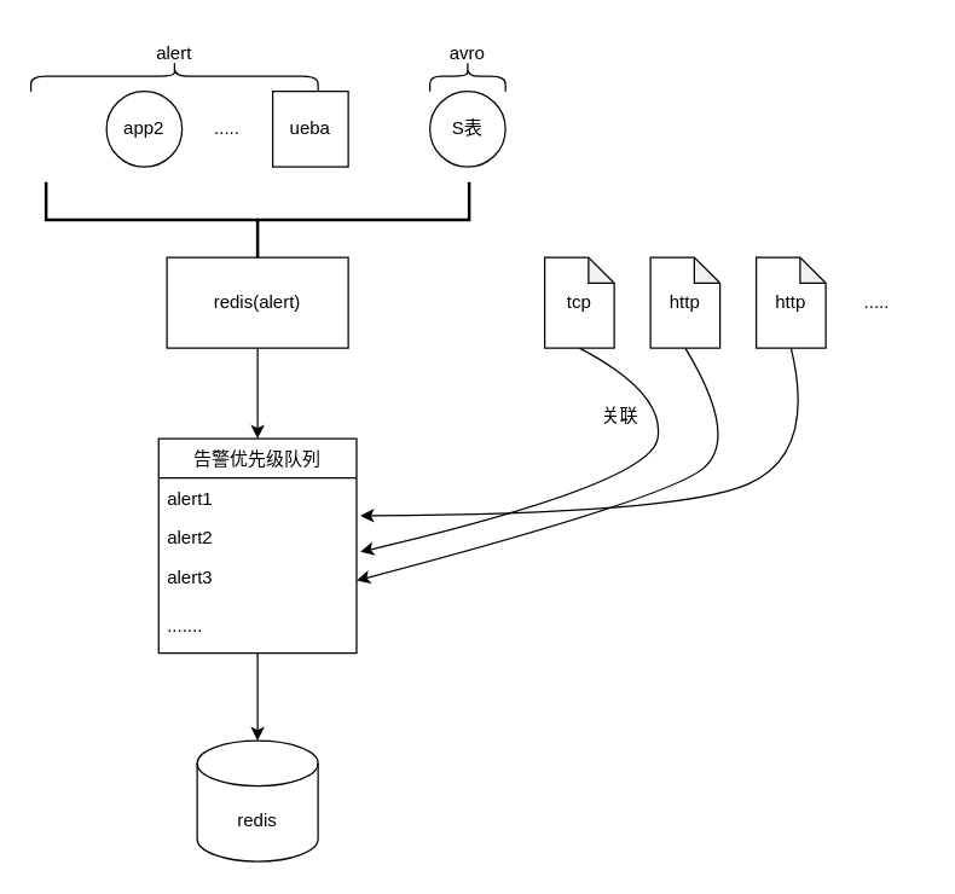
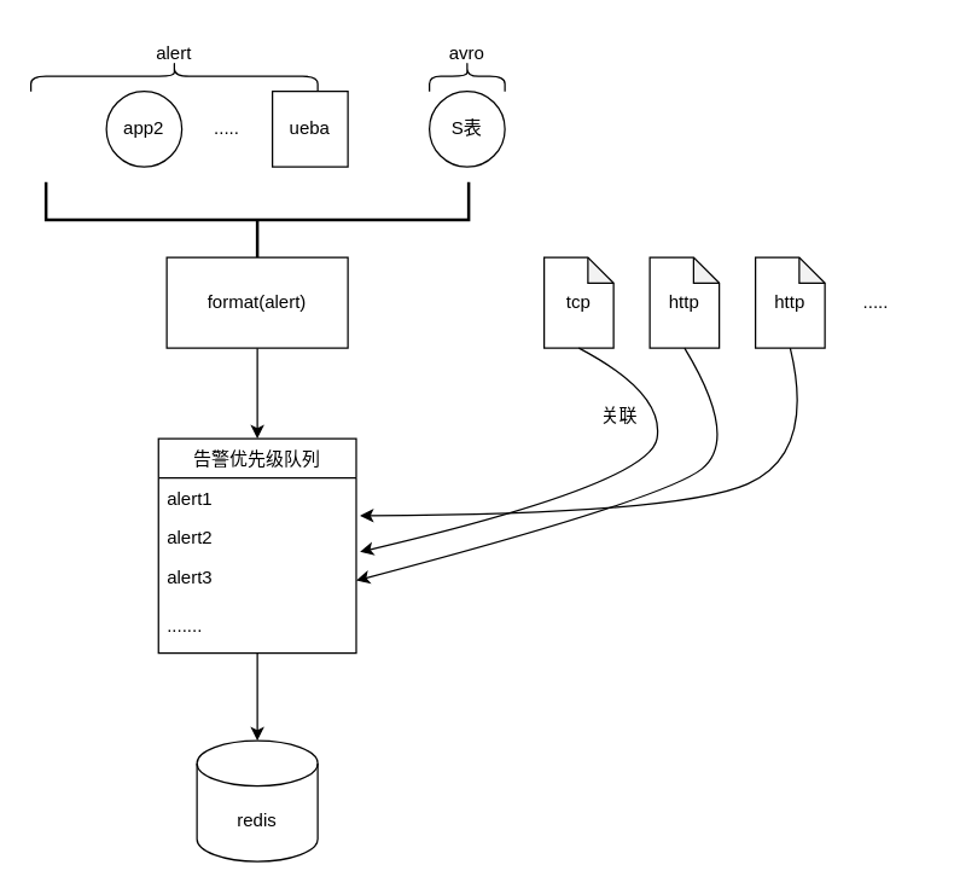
  <mxCell id="0" />
  <mxCell id="1" parent="0" />
  <mxCell id="2" value="告警优先级队列" style="swimlane;fontStyle=0;childLayout=stackLayout;horizontal=1;startSize=26;fillColor=none;horizontalStack=0;resizeParent=1;resizeParentMax=0;resizeLast=0;collapsible=1;marginBottom=0;" vertex="1" parent="1"><mxGeometry x="104.5" y="290" width="131" height="142" as="geometry"><mxRectangle x="219" y="220" width="120" height="26" as="alternateBounds" /></mxGeometry></mxCell>
  <mxCell id="3" value="alert1" style="text;strokeColor=none;fillColor=none;align=left;verticalAlign=top;spacingLeft=4;spacingRight=4;overflow=hidden;rotatable=0;points=[[0,0.5],[1,0.5]];portConstraint=eastwest;" vertex="1" parent="2"><mxGeometry y="26" width="131" height="26" as="geometry" /></mxCell>
  <mxCell id="4" value="alert2" style="text;strokeColor=none;fillColor=none;align=left;verticalAlign=top;spacingLeft=4;spacingRight=4;overflow=hidden;rotatable=0;points=[[0,0.5],[1,0.5]];portConstraint=eastwest;" vertex="1" parent="2"><mxGeometry y="52" width="131" height="26" as="geometry" /></mxCell>
  <mxCell id="5" value="alert3" style="text;strokeColor=none;fillColor=none;align=left;verticalAlign=top;spacingLeft=4;spacingRight=4;overflow=hidden;rotatable=0;points=[[0,0.5],[1,0.5]];portConstraint=eastwest;" vertex="1" parent="2"><mxGeometry y="78" width="131" height="32" as="geometry" /></mxCell>
  <mxCell id="6" value="......." style="text;strokeColor=none;fillColor=none;align=left;verticalAlign=top;spacingLeft=4;spacingRight=4;overflow=hidden;rotatable=0;points=[[0,0.5],[1,0.5]];portConstraint=eastwest;" vertex="1" parent="2"><mxGeometry y="110" width="131" height="32" as="geometry" /></mxCell>
  <mxCell id="7" value="tcp" style="shape=note;whiteSpace=wrap;html=1;backgroundOutline=1;darkOpacity=0.05;size=17;" vertex="1" parent="1"><mxGeometry x="360" y="170" width="46" height="60" as="geometry" /></mxCell>
  <mxCell id="8" value="http" style="shape=note;whiteSpace=wrap;html=1;backgroundOutline=1;darkOpacity=0.05;size=17;" vertex="1" parent="1"><mxGeometry x="430" y="170" width="46" height="60" as="geometry" /></mxCell>
  <mxCell id="9" value="....." style="text;html=1;strokeColor=none;fillColor=none;align=center;verticalAlign=middle;whiteSpace=wrap;rounded=0;" vertex="1" parent="1"><mxGeometry x="550" y="185" width="60" height="30" as="geometry" /></mxCell>
  <mxCell id="10" value="app2" style="ellipse;whiteSpace=wrap;html=1;aspect=fixed;" vertex="1" parent="1"><mxGeometry x="70" y="60" width="50" height="50" as="geometry" /></mxCell>
  <mxCell id="11" value="ueba" style="whiteSpace=wrap;html=1;aspect=fixed;rounded=0;" vertex="1" parent="1"><mxGeometry x="180" y="60" width="50" height="50" as="geometry" /></mxCell>
  <mxCell id="12" value="....." style="text;html=1;strokeColor=none;fillColor=none;align=center;verticalAlign=middle;whiteSpace=wrap;rounded=0;" vertex="1" parent="1"><mxGeometry x="120" y="70" width="60" height="30" as="geometry" /></mxCell>
  <mxCell id="13" value="S表" style="ellipse;whiteSpace=wrap;html=1;aspect=fixed;" vertex="1" parent="1"><mxGeometry x="284" y="60" width="50" height="50" as="geometry" /></mxCell>
  <mxCell id="14" value="" style="shape=curlyBracket;whiteSpace=wrap;html=1;rounded=1;direction=south;" vertex="1" parent="1"><mxGeometry x="20" y="40" width="190" height="20" as="geometry" /></mxCell>
  <mxCell id="15" value="" style="shape=curlyBracket;whiteSpace=wrap;html=1;rounded=1;direction=south;" vertex="1" parent="1"><mxGeometry x="284" y="40" width="50" height="20" as="geometry" /></mxCell>
  <mxCell id="16" value="alert" style="text;html=1;strokeColor=none;fillColor=none;align=center;verticalAlign=middle;whiteSpace=wrap;rounded=0;" vertex="1" parent="1"><mxGeometry x="85" y="20" width="60" height="30" as="geometry" /></mxCell>
  <mxCell id="17" value="avro" style="text;html=1;strokeColor=none;fillColor=none;align=center;verticalAlign=middle;whiteSpace=wrap;rounded=0;" vertex="1" parent="1"><mxGeometry x="279" y="20" width="60" height="30" as="geometry" /></mxCell>
  <mxCell id="18" value="" style="strokeWidth=2;html=1;shape=mxgraph.flowchart.annotation_2;align=left;labelPosition=right;pointerEvents=1;direction=north;" vertex="1" parent="1"><mxGeometry x="30" y="120" width="280" height="50" as="geometry" /></mxCell>
  <mxCell id="19" style="edgeStyle=orthogonalEdgeStyle;rounded=0;orthogonalLoop=1;jettySize=auto;html=1;exitX=0;exitY=0.5;exitDx=0;exitDy=0;exitPerimeter=0;" edge="1" parent="1" source="18" target="18"><mxGeometry relative="1" as="geometry" /></mxCell>
  <mxCell id="20" style="edgeStyle=orthogonalEdgeStyle;rounded=0;orthogonalLoop=1;jettySize=auto;html=1;exitX=0;exitY=0.5;exitDx=0;exitDy=0;exitPerimeter=0;" edge="1" parent="1" source="18" target="18"><mxGeometry relative="1" as="geometry" /></mxCell>
  <mxCell id="21" style="edgeStyle=orthogonalEdgeStyle;rounded=0;orthogonalLoop=1;jettySize=auto;html=1;exitX=0.5;exitY=1;exitDx=0;exitDy=0;shadow=0;" edge="1" parent="1" source="22" target="2"><mxGeometry relative="1" as="geometry" /></mxCell>
- <mxCell id="22" value="redis(alert)" style="rounded=0;whiteSpace=wrap;html=1;" vertex="1" parent="1"><mxGeometry x="110" y="170" width="120" height="60" as="geometry" /></mxCell>
+ <mxCell id="22" value="format(alert)" style="rounded=0;whiteSpace=wrap;html=1;" vertex="1" parent="1"><mxGeometry x="110" y="170" width="120" height="60" as="geometry" /></mxCell>
  <mxCell id="23" value="http" style="shape=note;whiteSpace=wrap;html=1;backgroundOutline=1;darkOpacity=0.05;size=17;" vertex="1" parent="1"><mxGeometry x="500" y="170" width="46" height="60" as="geometry" /></mxCell>
  <mxCell id="24" value="" style="curved=1;endArrow=classic;html=1;rounded=0;shadow=0;exitX=0.5;exitY=1;exitDx=0;exitDy=0;exitPerimeter=0;entryX=1.019;entryY=-0.094;entryDx=0;entryDy=0;entryPerimeter=0;" edge="1" parent="1" source="7" target="5"><mxGeometry width="50" height="50" relative="1" as="geometry"><mxPoint x="533" y="240" as="sourcePoint" /><mxPoint x="246.941" y="347.996" as="targetPoint" /><Array as="points"><mxPoint x="440" y="260" /><mxPoint x="429.5" y="320" /></Array></mxGeometry></mxCell>
  <mxCell id="25" value="" style="curved=1;endArrow=classic;html=1;rounded=0;shadow=0;exitX=0.5;exitY=1;exitDx=0;exitDy=0;exitPerimeter=0;entryX=1;entryY=0.5;entryDx=0;entryDy=0;" edge="1" parent="1" source="8" target="5"><mxGeometry width="50" height="50" relative="1" as="geometry"><mxPoint x="393" y="240" as="sourcePoint" /><mxPoint x="256.941" y="357.996" as="targetPoint" /><Array as="points"><mxPoint x="489.5" y="290" /><mxPoint x="439.5" y="330" /></Array></mxGeometry></mxCell>
  <mxCell id="26" value="" style="curved=1;endArrow=classic;html=1;rounded=0;shadow=0;exitX=0.5;exitY=1;exitDx=0;exitDy=0;exitPerimeter=0;entryX=1.019;entryY=-0.038;entryDx=0;entryDy=0;entryPerimeter=0;" edge="1" parent="1" source="23" target="4"><mxGeometry width="50" height="50" relative="1" as="geometry"><mxPoint x="463" y="240" as="sourcePoint" /><mxPoint x="245.5" y="394" as="targetPoint" /><Array as="points"><mxPoint x="540" y="300" /><mxPoint x="449.5" y="340" /></Array></mxGeometry></mxCell>
  <mxCell id="27" value="关联" style="text;html=1;strokeColor=none;fillColor=none;align=center;verticalAlign=middle;whiteSpace=wrap;rounded=0;" vertex="1" parent="1"><mxGeometry x="380" y="260" width="60" height="30" as="geometry" /></mxCell>
  <mxCell id="28" value="" style="endArrow=classic;html=1;rounded=0;shadow=0;" edge="1" parent="1" source="6"><mxGeometry width="50" height="50" relative="1" as="geometry"><mxPoint x="164" y="437" as="sourcePoint" /><mxPoint x="170" y="490" as="targetPoint" /></mxGeometry></mxCell>
  <mxCell id="29" value="redis" style="shape=cylinder3;whiteSpace=wrap;html=1;boundedLbl=1;backgroundOutline=1;size=15;" vertex="1" parent="1"><mxGeometry x="130" y="490" width="80" height="80" as="geometry" /></mxCell>
